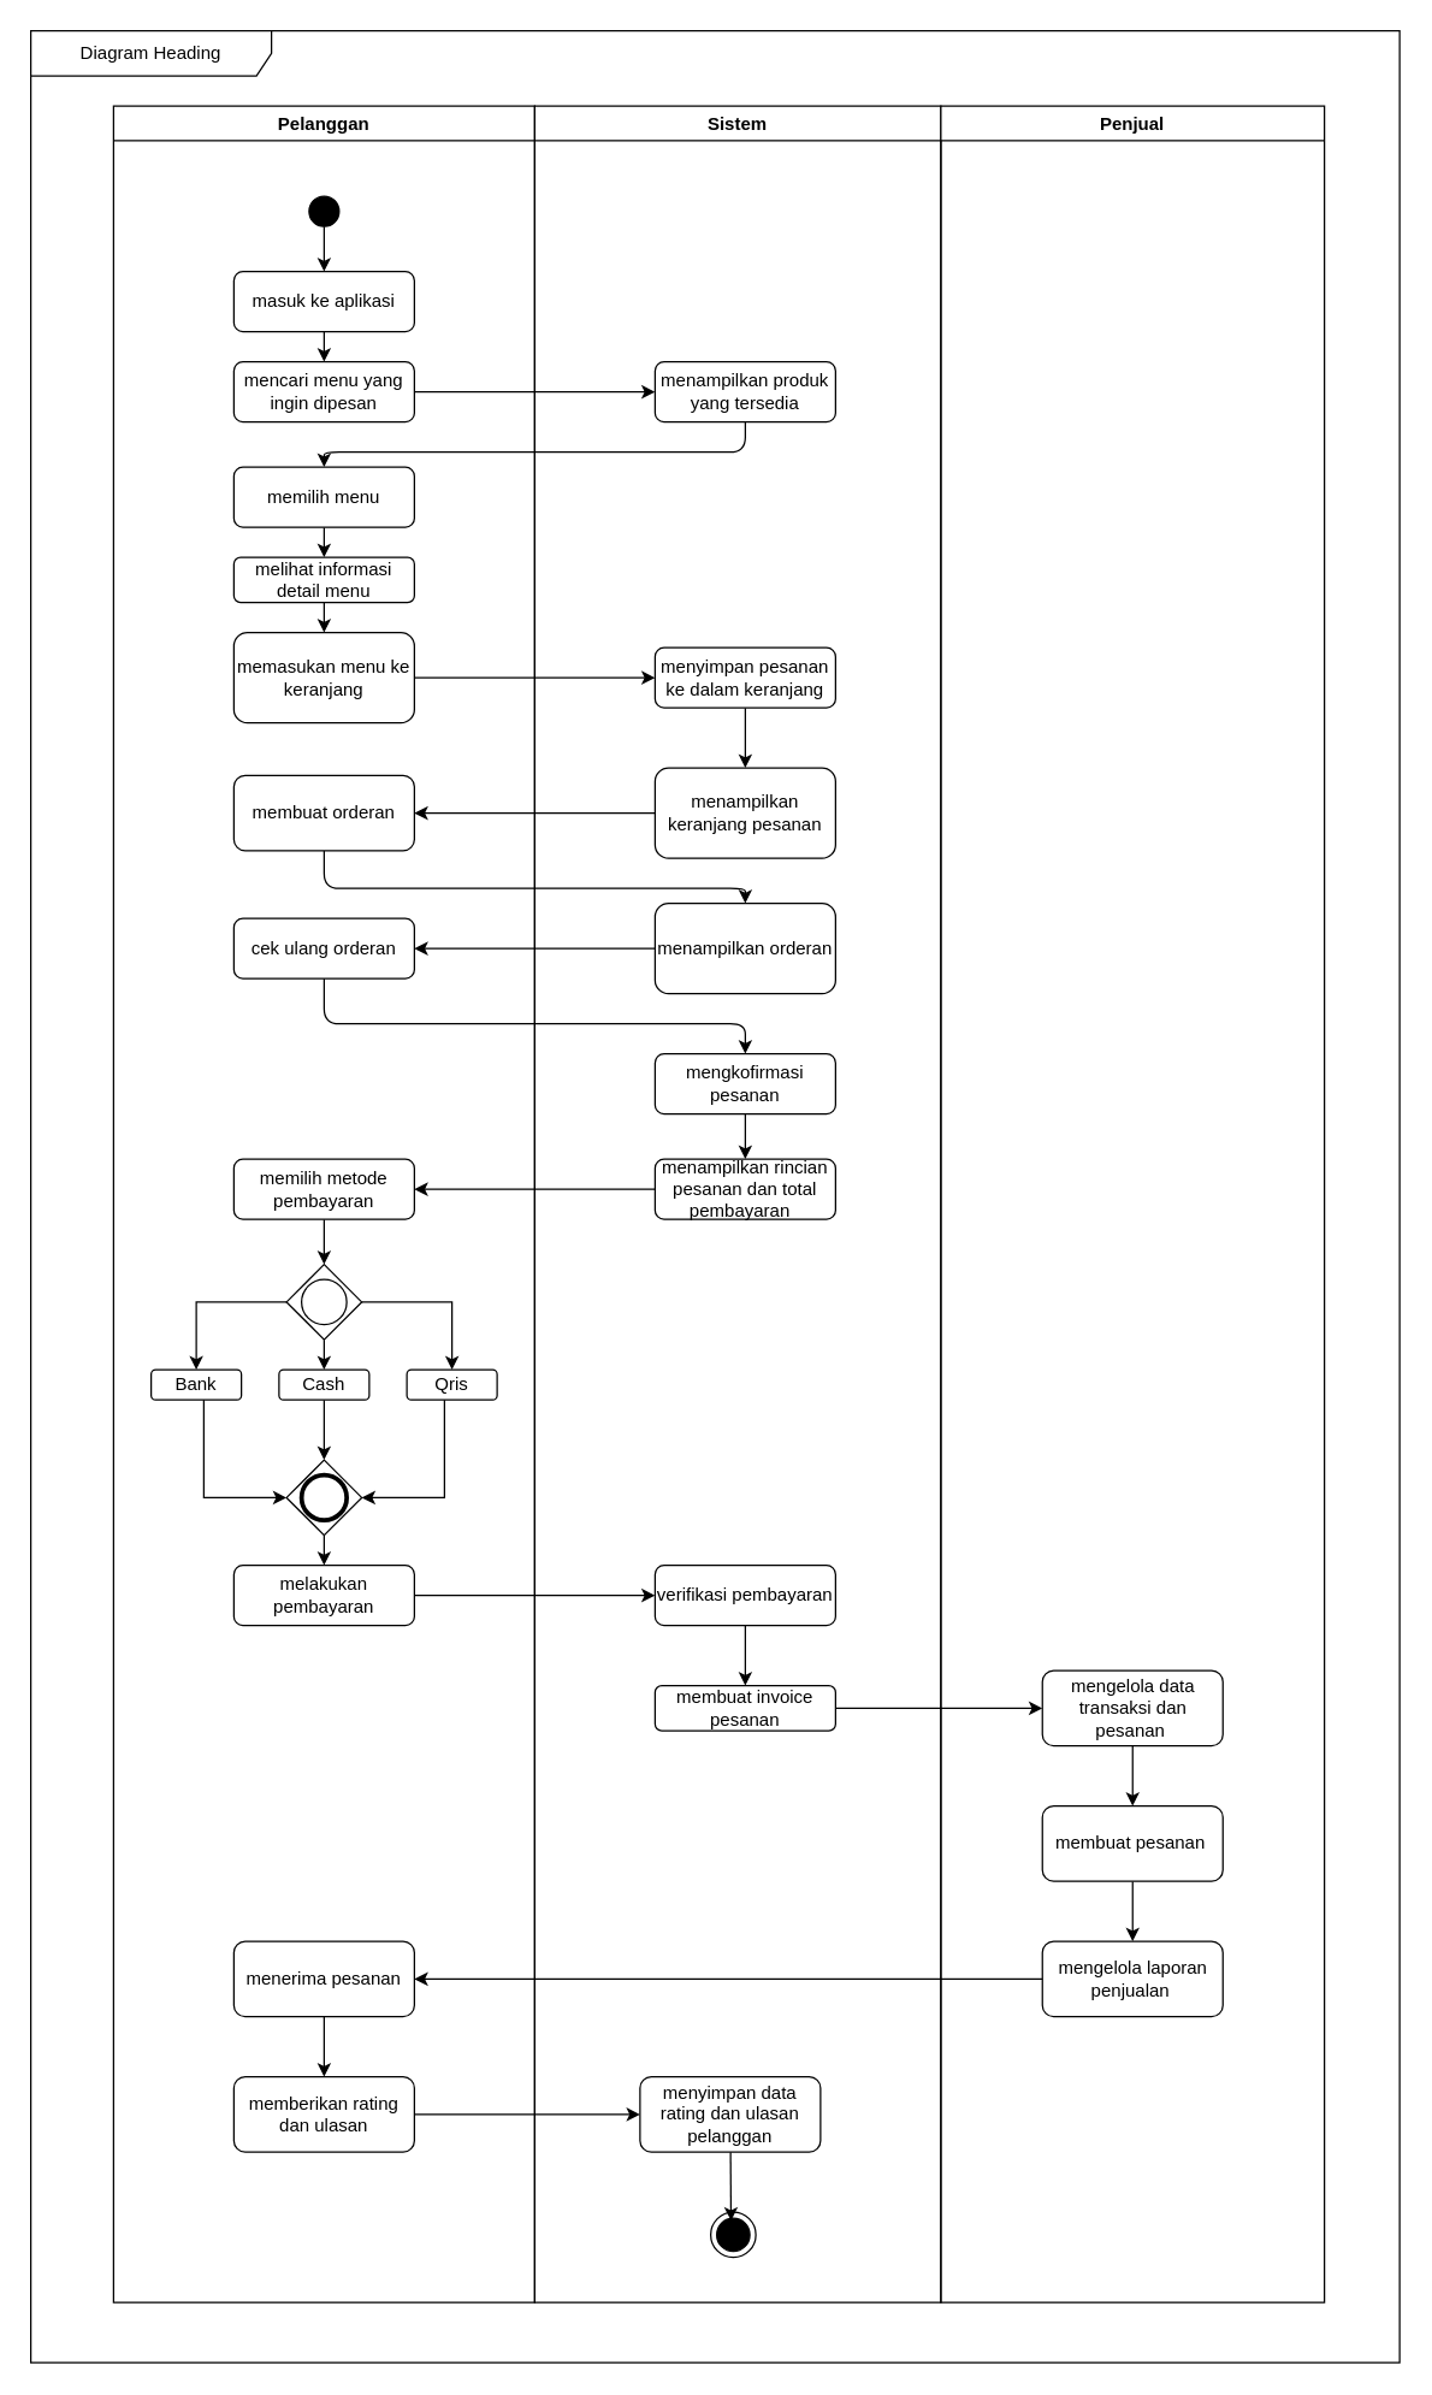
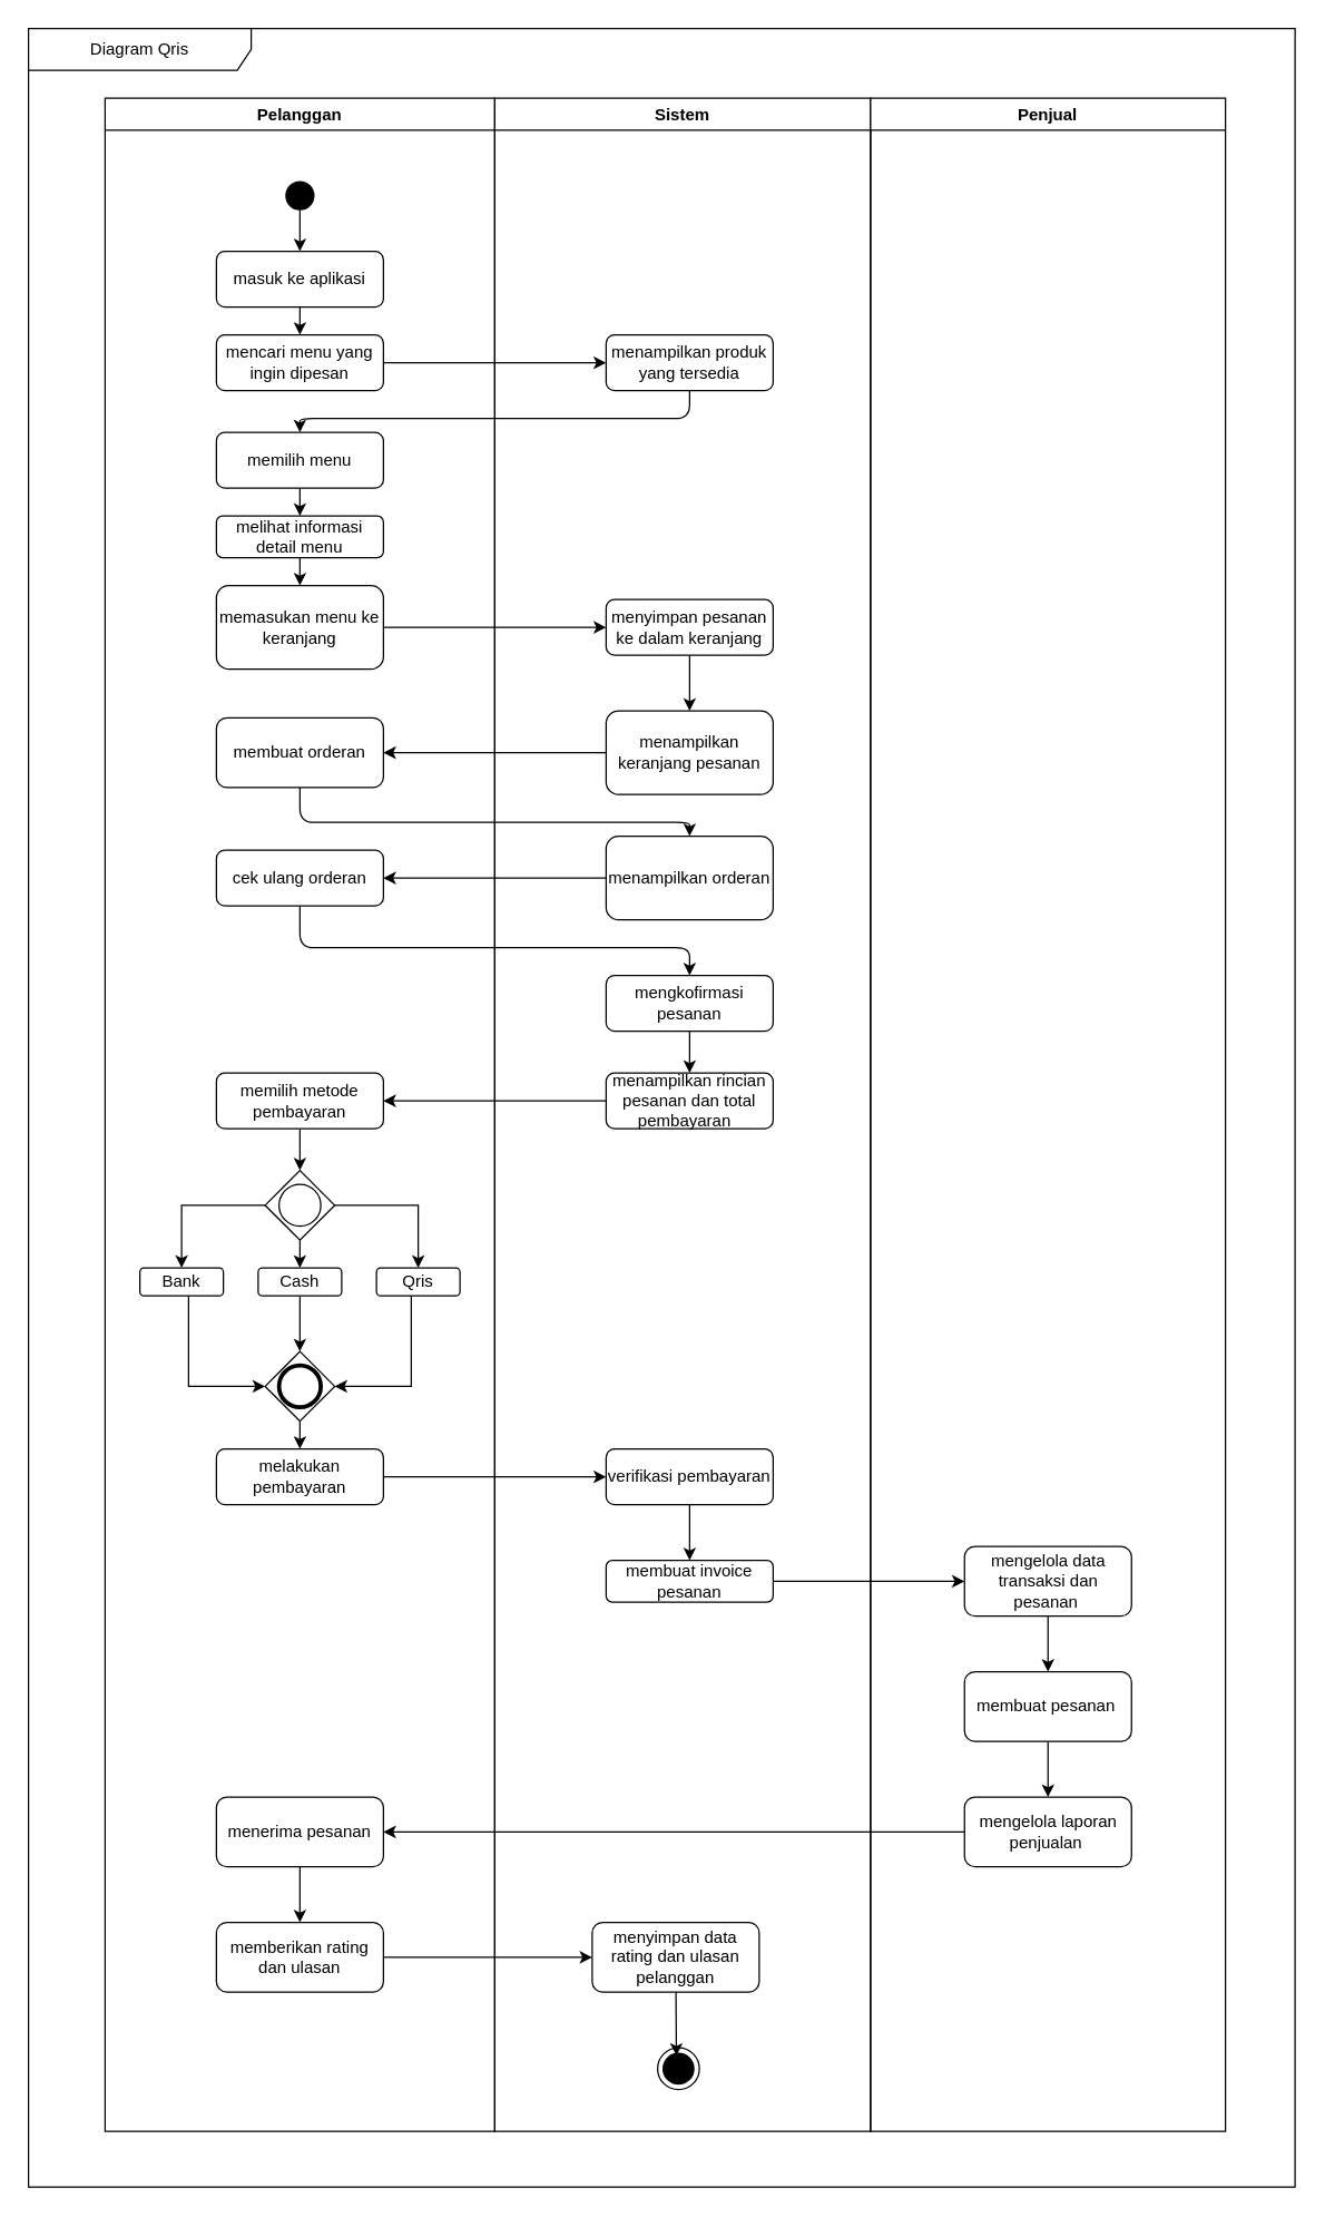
  <mxCell id="0" />
  <mxCell id="1" parent="0" />
  <mxCell id="2" value="" style="group" vertex="1" connectable="0" parent="1"><mxGeometry x="75" y="70" width="600" height="1460" as="geometry" /></mxCell>
  <mxCell id="3" value="Pelanggan" style="swimlane;" vertex="1" parent="2"><mxGeometry width="280" height="1460" as="geometry" /></mxCell>
  <mxCell id="4" style="edgeStyle=none;html=1;entryX=0.5;entryY=0;entryDx=0;entryDy=0;" edge="1" parent="3" source="5" target="7"><mxGeometry relative="1" as="geometry" /></mxCell>
  <mxCell id="5" value="" style="ellipse;fillColor=strokeColor;html=1;" vertex="1" parent="3"><mxGeometry x="130.0" y="60" width="20" height="20" as="geometry" /></mxCell>
  <mxCell id="6" style="edgeStyle=none;html=1;" edge="1" parent="3" source="7" target="8"><mxGeometry relative="1" as="geometry" /></mxCell>
  <mxCell id="7" value="masuk ke aplikasi" style="rounded=1;whiteSpace=wrap;html=1;" vertex="1" parent="3"><mxGeometry x="80.0" y="110" width="120" height="40" as="geometry" /></mxCell>
  <mxCell id="8" value="mencari menu yang ingin dipesan" style="rounded=1;whiteSpace=wrap;html=1;" vertex="1" parent="3"><mxGeometry x="80.0" y="170" width="120" height="40" as="geometry" /></mxCell>
  <mxCell id="9" value="" style="edgeStyle=none;html=1;" edge="1" parent="3" source="10" target="12"><mxGeometry relative="1" as="geometry" /></mxCell>
  <mxCell id="10" value="memilih menu" style="rounded=1;whiteSpace=wrap;html=1;" vertex="1" parent="3"><mxGeometry x="80.0" y="240" width="120" height="40" as="geometry" /></mxCell>
  <mxCell id="11" value="" style="edgeStyle=none;html=1;" edge="1" parent="3" source="12" target="13"><mxGeometry relative="1" as="geometry" /></mxCell>
  <mxCell id="12" value="melihat informasi detail menu" style="whiteSpace=wrap;html=1;rounded=1;" vertex="1" parent="3"><mxGeometry x="80" y="300" width="120" height="30" as="geometry" /></mxCell>
  <mxCell id="13" value="memasukan menu ke keranjang" style="whiteSpace=wrap;html=1;rounded=1;" vertex="1" parent="3"><mxGeometry x="80" y="350" width="120" height="60" as="geometry" /></mxCell>
  <mxCell id="14" value="membuat orderan" style="whiteSpace=wrap;html=1;rounded=1;" vertex="1" parent="3"><mxGeometry x="80" y="445" width="120" height="50" as="geometry" /></mxCell>
  <mxCell id="15" value="cek ulang orderan" style="whiteSpace=wrap;html=1;rounded=1;" vertex="1" parent="3"><mxGeometry x="80" y="540" width="120" height="40" as="geometry" /></mxCell>
  <mxCell id="16" style="edgeStyle=none;html=1;" edge="1" parent="3" source="17" target="21"><mxGeometry relative="1" as="geometry" /></mxCell>
  <mxCell id="17" value="memilih metode pembayaran" style="whiteSpace=wrap;html=1;rounded=1;" vertex="1" parent="3"><mxGeometry x="80" y="700" width="120" height="40" as="geometry" /></mxCell>
  <mxCell id="18" style="edgeStyle=orthogonalEdgeStyle;html=1;entryX=0.5;entryY=0;entryDx=0;entryDy=0;rounded=0;curved=0;" edge="1" parent="3" source="21" target="22"><mxGeometry relative="1" as="geometry" /></mxCell>
  <mxCell id="19" style="edgeStyle=none;html=1;" edge="1" parent="3" source="21" target="24"><mxGeometry relative="1" as="geometry" /></mxCell>
  <mxCell id="20" style="edgeStyle=orthogonalEdgeStyle;html=1;entryX=0.5;entryY=0;entryDx=0;entryDy=0;rounded=0;curved=0;" edge="1" parent="3" source="21" target="25"><mxGeometry relative="1" as="geometry" /></mxCell>
  <mxCell id="21" value="" style="points=[[0.25,0.25,0],[0.5,0,0],[0.75,0.25,0],[1,0.5,0],[0.75,0.75,0],[0.5,1,0],[0.25,0.75,0],[0,0.5,0]];shape=mxgraph.bpmn.gateway2;html=1;verticalLabelPosition=bottom;labelBackgroundColor=#ffffff;verticalAlign=top;align=center;perimeter=rhombusPerimeter;outlineConnect=0;outline=standard;symbol=general;" vertex="1" parent="3"><mxGeometry x="115.0" y="770" width="50" height="50" as="geometry" /></mxCell>
  <mxCell id="22" value="Bank" style="whiteSpace=wrap;html=1;rounded=1;" vertex="1" parent="3"><mxGeometry x="25" y="840" width="60" height="20" as="geometry" /></mxCell>
  <mxCell id="23" style="edgeStyle=none;html=1;" edge="1" parent="3" source="24" target="27"><mxGeometry relative="1" as="geometry" /></mxCell>
  <mxCell id="24" value="Cash" style="whiteSpace=wrap;html=1;rounded=1;" vertex="1" parent="3"><mxGeometry x="110" y="840" width="60" height="20" as="geometry" /></mxCell>
  <mxCell id="25" value="Qris" style="whiteSpace=wrap;html=1;rounded=1;" vertex="1" parent="3"><mxGeometry x="195" y="840" width="60" height="20" as="geometry" /></mxCell>
  <mxCell id="26" style="edgeStyle=none;html=1;" edge="1" parent="3" source="27" target="30"><mxGeometry relative="1" as="geometry" /></mxCell>
  <mxCell id="27" value="" style="points=[[0.25,0.25,0],[0.5,0,0],[0.75,0.25,0],[1,0.5,0],[0.75,0.75,0],[0.5,1,0],[0.25,0.75,0],[0,0.5,0]];shape=mxgraph.bpmn.gateway2;html=1;verticalLabelPosition=bottom;labelBackgroundColor=#ffffff;verticalAlign=top;align=center;perimeter=rhombusPerimeter;outlineConnect=0;outline=end;symbol=general;" vertex="1" parent="3"><mxGeometry x="115" y="900" width="50" height="50" as="geometry" /></mxCell>
  <mxCell id="28" style="edgeStyle=orthogonalEdgeStyle;html=1;entryX=0;entryY=0.5;entryDx=0;entryDy=0;entryPerimeter=0;rounded=0;curved=0;" edge="1" parent="3" source="22" target="27"><mxGeometry relative="1" as="geometry"><Array as="points"><mxPoint x="60" y="925" /></Array></mxGeometry></mxCell>
  <mxCell id="29" style="edgeStyle=orthogonalEdgeStyle;html=1;entryX=1;entryY=0.5;entryDx=0;entryDy=0;entryPerimeter=0;rounded=0;curved=0;" edge="1" parent="3" source="25" target="27"><mxGeometry relative="1" as="geometry"><Array as="points"><mxPoint x="220" y="925" /></Array></mxGeometry></mxCell>
  <mxCell id="30" value="melakukan pembayaran" style="whiteSpace=wrap;html=1;rounded=1;" vertex="1" parent="3"><mxGeometry x="80" y="970" width="120" height="40" as="geometry" /></mxCell>
  <mxCell id="31" style="edgeStyle=none;html=1;" edge="1" parent="3" source="32" target="33"><mxGeometry relative="1" as="geometry" /></mxCell>
  <mxCell id="32" value="menerima pesanan&lt;span style=&quot;font-family: monospace; font-size: 0px; text-align: start; text-wrap-mode: nowrap;&quot;&gt;%3CmxGraphModel%3E%3Croot%3E%3CmxCell%20id%3D%220%22%2F%3E%3CmxCell%20id%3D%221%22%20parent%3D%220%22%2F%3E%3CmxCell%20id%3D%222%22%20value%3D%22mengelola%20laporan%20penjualan%26amp%3Bnbsp%3B%22%20style%3D%22whiteSpace%3Dwrap%3Bhtml%3D1%3Brounded%3D1%3B%22%20vertex%3D%221%22%20parent%3D%221%22%3E%3CmxGeometry%20x%3D%22990%22%20y%3D%221600%22%20width%3D%22120%22%20height%3D%2250%22%20as%3D%22geometry%22%2F%3E%3C%2FmxCell%3E%3C%2Froot%3E%3C%2FmxGraphModel%3E&lt;/span&gt;" style="whiteSpace=wrap;html=1;rounded=1;" vertex="1" parent="3"><mxGeometry x="80" y="1220" width="120" height="50" as="geometry" /></mxCell>
  <mxCell id="33" value="memberikan rating dan ulasan" style="whiteSpace=wrap;html=1;rounded=1;" vertex="1" parent="3"><mxGeometry x="80" y="1310" width="120" height="50" as="geometry" /></mxCell>
  <mxCell id="34" value="Sistem" style="swimlane;startSize=23;" vertex="1" parent="2"><mxGeometry x="280" width="270" height="1460" as="geometry" /></mxCell>
  <mxCell id="35" value="menampilkan produk yang tersedia" style="rounded=1;whiteSpace=wrap;html=1;" vertex="1" parent="34"><mxGeometry x="80.0" y="170" width="120" height="40" as="geometry" /></mxCell>
  <mxCell id="36" value="" style="edgeStyle=none;html=1;" edge="1" parent="34" source="37" target="38"><mxGeometry relative="1" as="geometry" /></mxCell>
  <mxCell id="37" value="menyimpan pesanan ke dalam keranjang" style="whiteSpace=wrap;html=1;rounded=1;" vertex="1" parent="34"><mxGeometry x="80" y="360" width="120" height="40" as="geometry" /></mxCell>
  <mxCell id="38" value="menampilkan keranjang pesanan" style="whiteSpace=wrap;html=1;rounded=1;" vertex="1" parent="34"><mxGeometry x="80" y="440" width="120" height="60" as="geometry" /></mxCell>
  <mxCell id="39" value="menampilkan orderan" style="whiteSpace=wrap;html=1;rounded=1;" vertex="1" parent="34"><mxGeometry x="80" y="530" width="120" height="60" as="geometry" /></mxCell>
  <mxCell id="40" style="edgeStyle=none;html=1;" edge="1" parent="34" source="41" target="42"><mxGeometry relative="1" as="geometry" /></mxCell>
  <mxCell id="41" value="mengkofirmasi pesanan" style="whiteSpace=wrap;html=1;rounded=1;" vertex="1" parent="34"><mxGeometry x="80" y="630" width="120" height="40" as="geometry" /></mxCell>
  <mxCell id="42" value="menampilkan rincian pesanan dan total pembayaran&amp;nbsp;&amp;nbsp;" style="whiteSpace=wrap;html=1;rounded=1;" vertex="1" parent="34"><mxGeometry x="80" y="700" width="120" height="40" as="geometry" /></mxCell>
  <mxCell id="43" value="" style="edgeStyle=none;html=1;" edge="1" parent="34" source="44" target="45"><mxGeometry relative="1" as="geometry" /></mxCell>
  <mxCell id="44" value="verifikasi pembayaran" style="whiteSpace=wrap;html=1;rounded=1;" vertex="1" parent="34"><mxGeometry x="80" y="970" width="120" height="40" as="geometry" /></mxCell>
  <mxCell id="45" value="membuat invoice pesanan" style="whiteSpace=wrap;html=1;rounded=1;" vertex="1" parent="34"><mxGeometry x="80" y="1050" width="120" height="30" as="geometry" /></mxCell>
  <mxCell id="46" value="" style="ellipse;html=1;shape=endState;fillColor=strokeColor;" vertex="1" parent="34"><mxGeometry x="117" y="1400" width="30" height="30" as="geometry" /></mxCell>
  <mxCell id="47" style="edgeStyle=none;html=1;entryX=0.45;entryY=0.189;entryDx=0;entryDy=0;entryPerimeter=0;" edge="1" parent="34" source="48" target="46"><mxGeometry relative="1" as="geometry"><mxPoint x="130" y="1420" as="targetPoint" /></mxGeometry></mxCell>
  <mxCell id="48" value="menyimpan data rating dan ulasan pelanggan" style="whiteSpace=wrap;html=1;rounded=1;" vertex="1" parent="34"><mxGeometry x="70" y="1310" width="120" height="50" as="geometry" /></mxCell>
  <mxCell id="49" style="edgeStyle=none;html=1;" edge="1" parent="2" source="8" target="35"><mxGeometry relative="1" as="geometry" /></mxCell>
  <mxCell id="50" style="edgeStyle=orthogonalEdgeStyle;html=1;entryX=0.5;entryY=0;entryDx=0;entryDy=0;" edge="1" parent="2" source="35" target="10"><mxGeometry relative="1" as="geometry"><Array as="points"><mxPoint x="420" y="230" /><mxPoint x="140" y="230" /></Array></mxGeometry></mxCell>
  <mxCell id="51" style="edgeStyle=none;html=1;" edge="1" parent="2" source="13" target="37"><mxGeometry relative="1" as="geometry" /></mxCell>
  <mxCell id="52" style="edgeStyle=none;html=1;entryX=1;entryY=0.5;entryDx=0;entryDy=0;" edge="1" parent="2" source="38" target="14"><mxGeometry relative="1" as="geometry" /></mxCell>
  <mxCell id="53" style="edgeStyle=orthogonalEdgeStyle;html=1;entryX=0.5;entryY=0;entryDx=0;entryDy=0;" edge="1" parent="2" source="14" target="39"><mxGeometry relative="1" as="geometry"><Array as="points"><mxPoint x="140" y="520" /><mxPoint x="420" y="520" /></Array></mxGeometry></mxCell>
  <mxCell id="54" style="edgeStyle=none;html=1;" edge="1" parent="2" source="39" target="15"><mxGeometry relative="1" as="geometry" /></mxCell>
  <mxCell id="55" style="edgeStyle=orthogonalEdgeStyle;html=1;entryX=0.5;entryY=0;entryDx=0;entryDy=0;" edge="1" parent="2" source="15" target="41"><mxGeometry relative="1" as="geometry"><Array as="points"><mxPoint x="140" y="610" /><mxPoint x="420" y="610" /></Array></mxGeometry></mxCell>
  <mxCell id="56" style="edgeStyle=none;html=1;entryX=1;entryY=0.5;entryDx=0;entryDy=0;" edge="1" parent="2" source="42" target="17"><mxGeometry relative="1" as="geometry" /></mxCell>
  <mxCell id="57" style="edgeStyle=none;html=1;" edge="1" parent="2" source="30" target="44"><mxGeometry relative="1" as="geometry" /></mxCell>
  <mxCell id="58" style="edgeStyle=none;html=1;" edge="1" parent="2" source="33" target="48"><mxGeometry relative="1" as="geometry" /></mxCell>
  <mxCell id="59" value="Penjual" style="swimlane;startSize=23;" vertex="1" parent="1"><mxGeometry x="625" y="70" width="255" height="1460" as="geometry" /></mxCell>
  <mxCell id="60" style="edgeStyle=none;html=1;" edge="1" parent="59" source="61" target="63"><mxGeometry relative="1" as="geometry" /></mxCell>
  <mxCell id="61" value="mengelola data transaksi dan pesanan&amp;nbsp;" style="whiteSpace=wrap;html=1;rounded=1;" vertex="1" parent="59"><mxGeometry x="67.5" y="1040" width="120" height="50" as="geometry" /></mxCell>
  <mxCell id="62" style="edgeStyle=none;html=1;" edge="1" parent="59" source="63" target="64"><mxGeometry relative="1" as="geometry" /></mxCell>
  <mxCell id="63" value="membuat pesanan&amp;nbsp;" style="whiteSpace=wrap;html=1;rounded=1;" vertex="1" parent="59"><mxGeometry x="67.5" y="1130" width="120" height="50" as="geometry" /></mxCell>
  <mxCell id="64" value="mengelola laporan penjualan&amp;nbsp;" style="whiteSpace=wrap;html=1;rounded=1;" vertex="1" parent="59"><mxGeometry x="67.5" y="1220" width="120" height="50" as="geometry" /></mxCell>
  <mxCell id="65" style="edgeStyle=none;html=1;" edge="1" parent="1" source="45" target="61"><mxGeometry relative="1" as="geometry" /></mxCell>
  <mxCell id="66" style="edgeStyle=none;html=1;" edge="1" parent="1" source="64" target="32"><mxGeometry relative="1" as="geometry" /></mxCell>
- <mxCell id="67" value="Diagram Heading" style="shape=umlFrame;whiteSpace=wrap;html=1;pointerEvents=0;recursiveResize=0;container=1;collapsible=0;width=160;" vertex="1" parent="1"><mxGeometry x="20" y="20" width="910" height="1550" as="geometry" /></mxCell>
+ <mxCell id="67" value="Diagram Qris" style="shape=umlFrame;whiteSpace=wrap;html=1;pointerEvents=0;recursiveResize=0;container=1;collapsible=0;width=160;" vertex="1" parent="1"><mxGeometry x="20" y="20" width="910" height="1550" as="geometry" /></mxCell>
